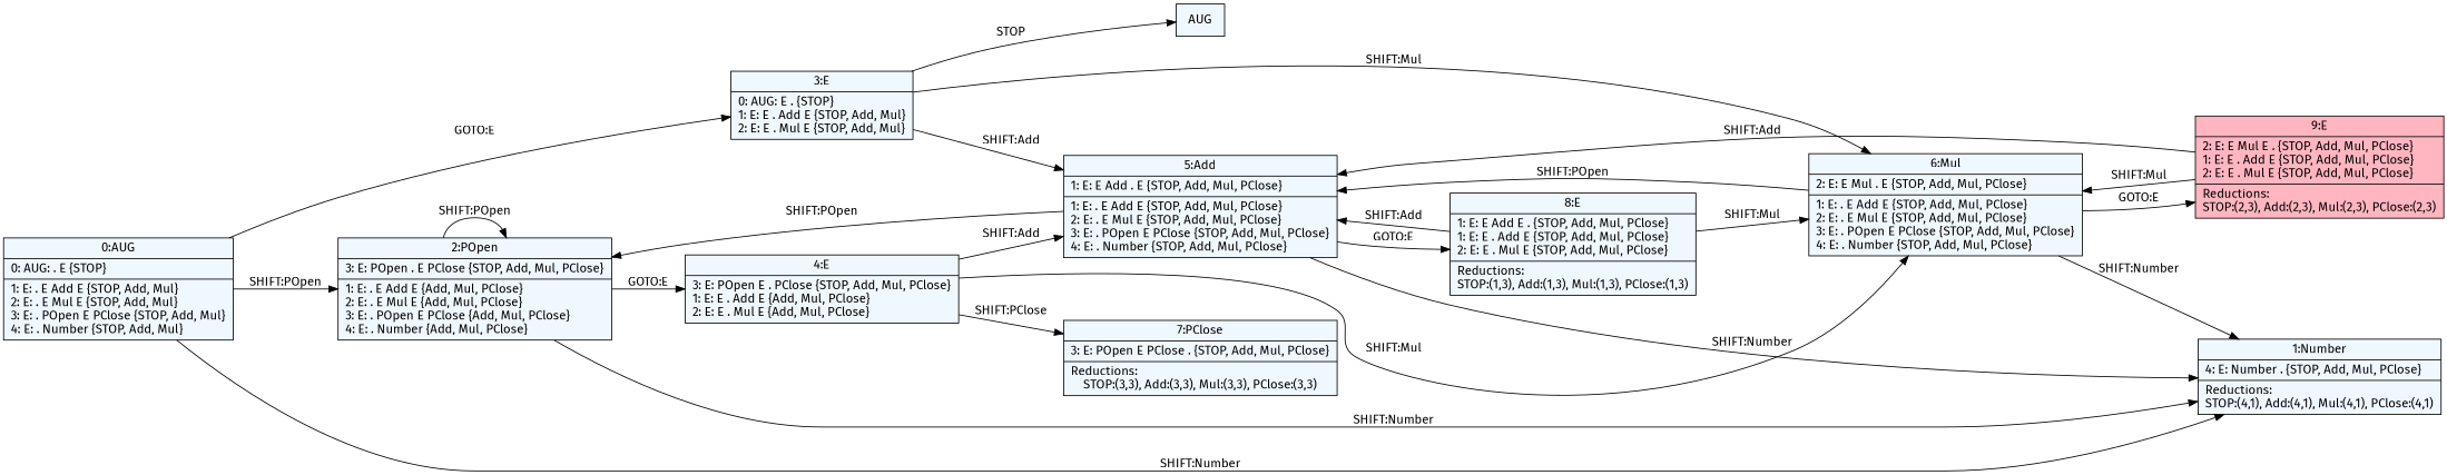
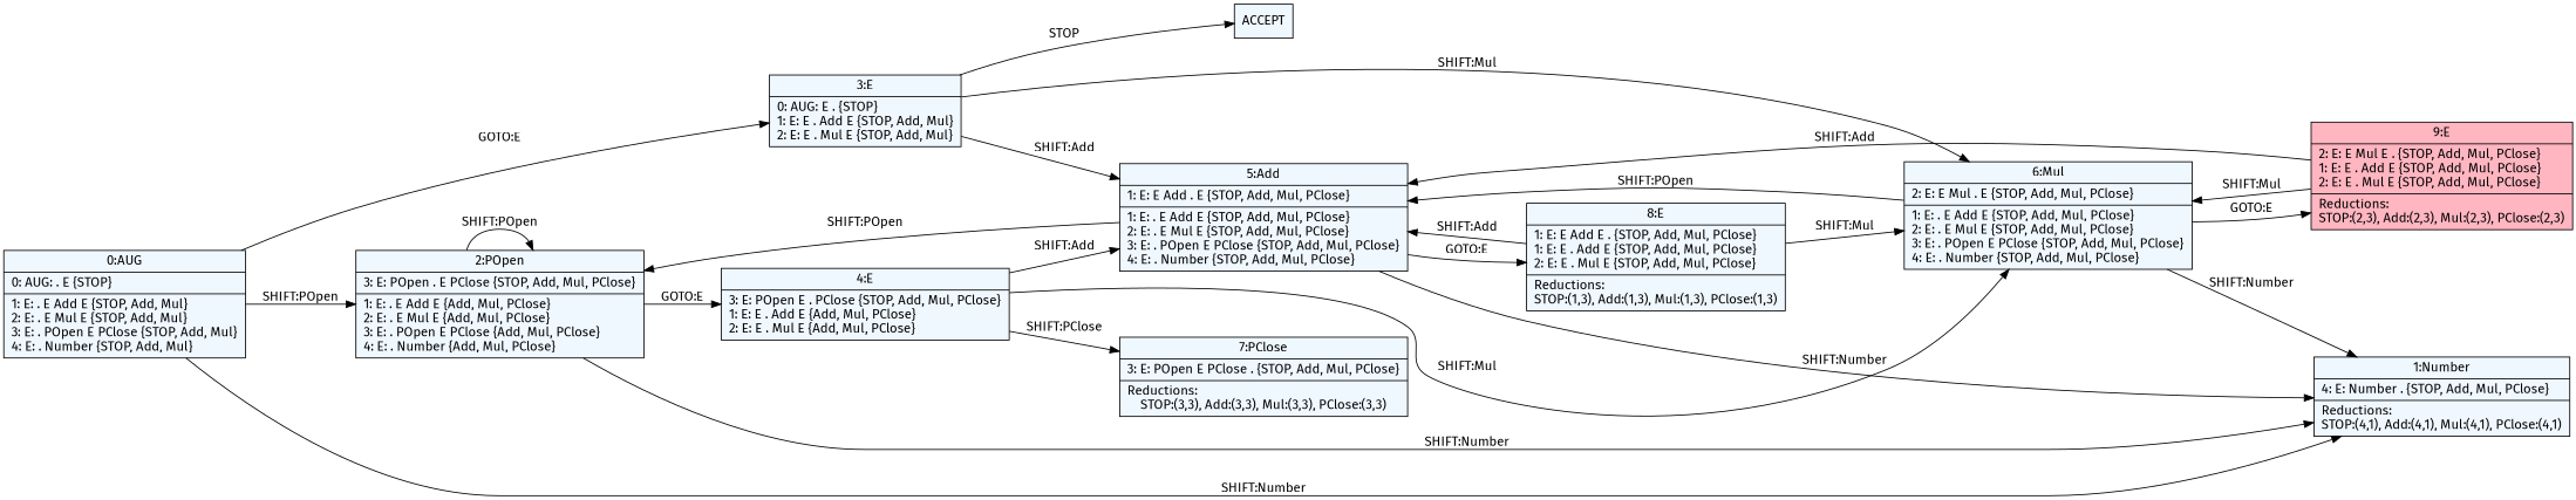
  digraph {
    fontname="Fira Sans"
    fontsize=8
    nodesep=0.3
    rankdir=LR
    node [fillcolor=aliceblue fontname="Fira Sans" shape=record style=filled]
    edge [arrowtail=empty dir=black fontname="Fira Sans"]
    n1 [label="0:AUG|0: AUG: . E    \{STOP\}\l|1: E: . E Add E    \{STOP, Add, Mul\}\l2: E: . E Mul E    \{STOP, Add, Mul\}\l3: E: . POpen E PClose    \{STOP, Add, Mul\}\l4: E: . Number    \{STOP, Add, Mul\}\l"]
    n2 [label="1:Number|4: E: Number .    \{STOP, Add, Mul, PClose\}\l|Reductions:\lSTOP:(4,1), Add:(4,1), Mul:(4,1), PClose:(4,1)"]
    n3 [label="2:POpen|3: E: POpen . E PClose    \{STOP, Add, Mul, PClose\}\l|1: E: . E Add E    \{Add, Mul, PClose\}\l2: E: . E Mul E    \{Add, Mul, PClose\}\l3: E: . POpen E PClose    \{Add, Mul, PClose\}\l4: E: . Number    \{Add, Mul, PClose\}\l"]
    n4 [label="3:E|0: AUG: E .    \{STOP\}\l1: E: E . Add E    \{STOP, Add, Mul\}\l2: E: E . Mul E    \{STOP, Add, Mul\}\l"]
    n5 [label="4:E|3: E: POpen E . PClose    \{STOP, Add, Mul, PClose\}\l1: E: E . Add E    \{Add, Mul, PClose\}\l2: E: E . Mul E    \{Add, Mul, PClose\}\l"]
-   ACCEPT [label=AUG]
+   ACCEPT
    n7 [label="5:Add|1: E: E Add . E    \{STOP, Add, Mul, PClose\}\l|1: E: . E Add E    \{STOP, Add, Mul, PClose\}\l2: E: . E Mul E    \{STOP, Add, Mul, PClose\}\l3: E: . POpen E PClose    \{STOP, Add, Mul, PClose\}\l4: E: . Number    \{STOP, Add, Mul, PClose\}\l"]
    n8 [label="6:Mul|2: E: E Mul . E    \{STOP, Add, Mul, PClose\}\l|1: E: . E Add E    \{STOP, Add, Mul, PClose\}\l2: E: . E Mul E    \{STOP, Add, Mul, PClose\}\l3: E: . POpen E PClose    \{STOP, Add, Mul, PClose\}\l4: E: . Number    \{STOP, Add, Mul, PClose\}\l"]
    n9 [label="7:PClose|3: E: POpen E PClose .    \{STOP, Add, Mul, PClose\}\l|Reductions:\lSTOP:(3,3), Add:(3,3), Mul:(3,3), PClose:(3,3)"]
    n10 [label="8:E|1: E: E Add E .    \{STOP, Add, Mul, PClose\}\l1: E: E . Add E    \{STOP, Add, Mul, PClose\}\l2: E: E . Mul E    \{STOP, Add, Mul, PClose\}\l|Reductions:\lSTOP:(1,3), Add:(1,3), Mul:(1,3), PClose:(1,3)"]
    n11 [fillcolor=lightpink label="9:E|2: E: E Mul E .    \{STOP, Add, Mul, PClose\}\l1: E: E . Add E    \{STOP, Add, Mul, PClose\}\l2: E: E . Mul E    \{STOP, Add, Mul, PClose\}\l|Reductions:\lSTOP:(2,3), Add:(2,3), Mul:(2,3), PClose:(2,3)"]
    n1 -> n2 [label="SHIFT:Number"]
    n1 -> n3 [label="SHIFT:POpen"]
    n1 -> n4 [label="GOTO:E"]
    n3 -> n2 [label="SHIFT:Number"]
    n3 -> n3 [label="SHIFT:POpen"]
    n3 -> n5 [label="GOTO:E"]
    n4 -> ACCEPT [label=STOP]
    n4 -> n7 [label="SHIFT:Add"]
    n4 -> n8 [label="SHIFT:Mul"]
    n5 -> n7 [label="SHIFT:Add"]
    n5 -> n8 [label="SHIFT:Mul"]
    n5 -> n9 [label="SHIFT:PClose"]
    n7 -> n2 [label="SHIFT:Number"]
    n7 -> n3 [label="SHIFT:POpen"]
    n7 -> n10 [label="GOTO:E"]
    n8 -> n2 [label="SHIFT:Number"]
    n8 -> n7 [label="SHIFT:POpen"]
    n8 -> n11 [label="GOTO:E"]
    n10 -> n7 [label="SHIFT:Add"]
    n10 -> n8 [label="SHIFT:Mul"]
    n11 -> n7 [label="SHIFT:Add"]
    n11 -> n8 [label="SHIFT:Mul"]
  }
